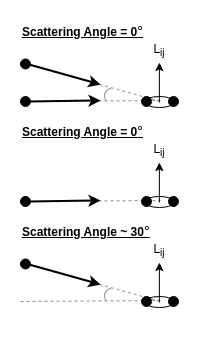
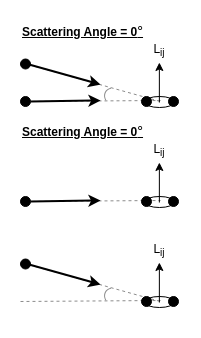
  <mxCell id="0" />
  <mxCell id="1" parent="0" />
  <mxCell id="2" value="" style="group" vertex="1" connectable="0" parent="1"><mxGeometry x="20" y="20" width="159" height="95.16" as="geometry" /></mxCell>
  <mxCell id="3" style="rounded=0;orthogonalLoop=1;jettySize=auto;html=1;exitX=1;exitY=0;exitDx=0;exitDy=0;endArrow=none;endFill=0;strokeColor=#8C8C8C;dashed=1;" edge="1" parent="2"><mxGeometry x="-30" y="1" as="geometry"><mxPoint x="9.266" y="44.484" as="sourcePoint" /><mxPoint x="140" y="81" as="targetPoint" /></mxGeometry></mxCell>
  <mxCell id="4" style="rounded=0;orthogonalLoop=1;jettySize=auto;html=1;exitX=0;exitY=0.5;exitDx=0;exitDy=0;endArrow=none;endFill=0;strokeColor=#8C8C8C;dashed=1;" edge="1" parent="2" source="11"><mxGeometry x="-20" y="10" as="geometry"><mxPoint x="19.266" y="53.484" as="sourcePoint" /><mxPoint x="140" y="80" as="targetPoint" /></mxGeometry></mxCell>
  <mxCell id="5" value="" style="group" vertex="1" connectable="0" parent="2"><mxGeometry x="119" y="20" width="40" height="67" as="geometry" /></mxCell>
  <mxCell id="6" value="" style="ellipse;whiteSpace=wrap;html=1;fillColor=none;" vertex="1" parent="5"><mxGeometry x="5" y="56" width="30" height="11" as="geometry" /></mxCell>
  <mxCell id="7" value="" style="ellipse;whiteSpace=wrap;html=1;aspect=fixed;fillColor=#000000;" vertex="1" parent="5"><mxGeometry x="2" y="56" width="10" height="10" as="geometry" /></mxCell>
  <mxCell id="8" value="" style="ellipse;whiteSpace=wrap;html=1;aspect=fixed;fillColor=#000000;" vertex="1" parent="5"><mxGeometry x="29" y="56" width="10" height="10" as="geometry" /></mxCell>
  <mxCell id="9" value="" style="endArrow=classic;html=1;" edge="1" parent="5"><mxGeometry width="50" height="50" relative="1" as="geometry"><mxPoint x="19.86" y="62" as="sourcePoint" /><mxPoint x="19.86" y="22" as="targetPoint" /></mxGeometry></mxCell>
  <mxCell id="10" value="L&lt;sub&gt;ij&lt;/sub&gt;" style="text;html=1;strokeColor=none;fillColor=none;align=center;verticalAlign=middle;whiteSpace=wrap;rounded=0;" vertex="1" parent="5"><mxGeometry width="40" height="20" as="geometry" /></mxCell>
  <mxCell id="11" value="" style="ellipse;whiteSpace=wrap;html=1;aspect=fixed;fillColor=#000000;" vertex="1" parent="2"><mxGeometry y="76" width="10" height="10" as="geometry" /></mxCell>
  <mxCell id="12" value="&lt;span style=&quot;color: rgba(0 , 0 , 0 , 0) ; font-family: monospace ; font-size: 0px ; background-color: rgb(248 , 249 , 250)&quot;&gt;%3CmxGraphModel%3E%3Croot%3E%3CmxCell%20id%3D%220%22%2F%3E%3CmxCell%20id%3D%221%22%20parent%3D%220%22%2F%3E%3CmxCell%20id%3D%222%22%20value%3D%22%22%20style%3D%22ellipse%3BwhiteSpace%3Dwrap%3Bhtml%3D1%3Baspect%3Dfixed%3BfillColor%3D%23000000%3B%22%20vertex%3D%221%22%20parent%3D%221%22%3E%3CmxGeometry%20x%3D%22280%22%20y%3D%22316%22%20width%3D%2210%22%20height%3D%2210%22%20as%3D%22geometry%22%2F%3E%3C%2FmxCell%3E%3C%2Froot%3E%3C%2FmxGraphModel%3E&lt;/span&gt;" style="endArrow=classic;html=1;exitX=1;exitY=0.5;exitDx=0;exitDy=0;strokeWidth=2;" edge="1" parent="2" source="11"><mxGeometry x="-30" width="50" height="50" as="geometry"><mxPoint x="70" y="130" as="sourcePoint" /><mxPoint x="80" y="80" as="targetPoint" /></mxGeometry></mxCell>
  <mxCell id="13" value="&lt;u&gt;&lt;b&gt;Scattering Angle = 0&lt;span style=&quot;font-family: &amp;#34;ddg_proximanova&amp;#34; , &amp;#34;ddg_proximanova_ui_0&amp;#34; , &amp;#34;ddg_proximanova_ui_1&amp;#34; , &amp;#34;ddg_proximanova_ui_2&amp;#34; , &amp;#34;ddg_proximanova_ui_3&amp;#34; , &amp;#34;ddg_proximanova_ui_4&amp;#34; , &amp;#34;ddg_proximanova_ui_5&amp;#34; , &amp;#34;ddg_proximanova_ui_6&amp;#34; , &amp;#34;proxima nova&amp;#34; , &amp;#34;helvetica neue&amp;#34; , &amp;#34;helvetica&amp;#34; , &amp;#34;segoe ui&amp;#34; , &amp;#34;nimbus sans l&amp;#34; , &amp;#34;liberation sans&amp;#34; , &amp;#34;open sans&amp;#34; , &amp;#34;freesans&amp;#34; , &amp;#34;arial&amp;#34; , sans-serif ; font-size: 14.4px ; background-color: rgb(255 , 255 , 255)&quot;&gt;°&lt;/span&gt;&lt;/b&gt;&lt;/u&gt;" style="text;html=1;strokeColor=none;fillColor=none;align=left;verticalAlign=middle;whiteSpace=wrap;rounded=0;" vertex="1" parent="2"><mxGeometry width="130" height="20" as="geometry" /></mxCell>
  <mxCell id="14" style="rounded=0;orthogonalLoop=1;jettySize=auto;html=1;exitX=1;exitY=0;exitDx=0;exitDy=0;strokeWidth=2;" edge="1" parent="2"><mxGeometry x="-30" as="geometry"><mxPoint x="8.536" y="43.964" as="sourcePoint" /><mxPoint x="80" y="64" as="targetPoint" /></mxGeometry></mxCell>
  <mxCell id="15" value="" style="ellipse;whiteSpace=wrap;html=1;aspect=fixed;fillColor=#000000;" vertex="1" parent="2"><mxGeometry y="38.5" width="10" height="10" as="geometry" /></mxCell>
  <mxCell id="16" value="" style="verticalLabelPosition=bottom;verticalAlign=top;html=1;shape=mxgraph.basic.arc;startAngle=0.875;endAngle=0.1;fillColor=#000000;rotation=-60;strokeColor=#8C8C8C;" vertex="1" parent="2"><mxGeometry x="88" y="64" width="20" height="30" as="geometry" /></mxCell>
  <mxCell id="17" value="" style="group" vertex="1" connectable="0" parent="1"><mxGeometry x="20" y="220" width="159" height="95.16" as="geometry" /></mxCell>
  <mxCell id="18" style="rounded=0;orthogonalLoop=1;jettySize=auto;html=1;exitX=1;exitY=0;exitDx=0;exitDy=0;endArrow=none;endFill=0;strokeColor=#8C8C8C;dashed=1;" edge="1" parent="17"><mxGeometry x="-30" y="1" as="geometry"><mxPoint x="9.266" y="44.484" as="sourcePoint" /><mxPoint x="140" y="81" as="targetPoint" /></mxGeometry></mxCell>
  <mxCell id="19" style="rounded=0;orthogonalLoop=1;jettySize=auto;html=1;exitX=0;exitY=0.5;exitDx=0;exitDy=0;endArrow=none;endFill=0;strokeColor=#8C8C8C;dashed=1;" edge="1" parent="17"><mxGeometry x="-20" y="10" as="geometry"><mxPoint y="81" as="sourcePoint" /><mxPoint x="140" y="80" as="targetPoint" /></mxGeometry></mxCell>
  <mxCell id="20" value="" style="group" vertex="1" connectable="0" parent="17"><mxGeometry x="119" y="20" width="40" height="67" as="geometry" /></mxCell>
  <mxCell id="21" value="" style="ellipse;whiteSpace=wrap;html=1;fillColor=none;" vertex="1" parent="20"><mxGeometry x="5" y="56" width="30" height="11" as="geometry" /></mxCell>
  <mxCell id="22" value="" style="ellipse;whiteSpace=wrap;html=1;aspect=fixed;fillColor=#000000;" vertex="1" parent="20"><mxGeometry x="2" y="56" width="10" height="10" as="geometry" /></mxCell>
  <mxCell id="23" value="" style="ellipse;whiteSpace=wrap;html=1;aspect=fixed;fillColor=#000000;" vertex="1" parent="20"><mxGeometry x="29" y="56" width="10" height="10" as="geometry" /></mxCell>
  <mxCell id="24" value="" style="endArrow=classic;html=1;" edge="1" parent="20"><mxGeometry width="50" height="50" relative="1" as="geometry"><mxPoint x="19.86" y="62" as="sourcePoint" /><mxPoint x="19.86" y="22" as="targetPoint" /></mxGeometry></mxCell>
  <mxCell id="25" value="L&lt;sub&gt;ij&lt;/sub&gt;" style="text;html=1;strokeColor=none;fillColor=none;align=center;verticalAlign=middle;whiteSpace=wrap;rounded=0;" vertex="1" parent="20"><mxGeometry width="40" height="20" as="geometry" /></mxCell>
- <mxCell id="26" value="&lt;u&gt;&lt;b&gt;Scattering Angle ~ 30&lt;span style=&quot;font-family: &amp;#34;ddg_proximanova&amp;#34; , &amp;#34;ddg_proximanova_ui_0&amp;#34; , &amp;#34;ddg_proximanova_ui_1&amp;#34; , &amp;#34;ddg_proximanova_ui_2&amp;#34; , &amp;#34;ddg_proximanova_ui_3&amp;#34; , &amp;#34;ddg_proximanova_ui_4&amp;#34; , &amp;#34;ddg_proximanova_ui_5&amp;#34; , &amp;#34;ddg_proximanova_ui_6&amp;#34; , &amp;#34;proxima nova&amp;#34; , &amp;#34;helvetica neue&amp;#34; , &amp;#34;helvetica&amp;#34; , &amp;#34;segoe ui&amp;#34; , &amp;#34;nimbus sans l&amp;#34; , &amp;#34;liberation sans&amp;#34; , &amp;#34;open sans&amp;#34; , &amp;#34;freesans&amp;#34; , &amp;#34;arial&amp;#34; , sans-serif ; font-size: 14.4px ; background-color: rgb(255 , 255 , 255)&quot;&gt;°&lt;/span&gt;&lt;/b&gt;&lt;/u&gt;" style="text;html=1;strokeColor=none;fillColor=none;align=left;verticalAlign=middle;whiteSpace=wrap;rounded=0;" vertex="1" parent="17"><mxGeometry width="140" height="20" as="geometry" /></mxCell>
  <mxCell id="27" style="rounded=0;orthogonalLoop=1;jettySize=auto;html=1;exitX=1;exitY=0;exitDx=0;exitDy=0;strokeWidth=2;" edge="1" parent="17"><mxGeometry x="-30" as="geometry"><mxPoint x="8.536" y="43.964" as="sourcePoint" /><mxPoint x="80" y="64" as="targetPoint" /></mxGeometry></mxCell>
  <mxCell id="28" value="" style="ellipse;whiteSpace=wrap;html=1;aspect=fixed;fillColor=#000000;" vertex="1" parent="17"><mxGeometry y="38.5" width="10" height="10" as="geometry" /></mxCell>
  <mxCell id="29" value="" style="verticalLabelPosition=bottom;verticalAlign=top;html=1;shape=mxgraph.basic.arc;startAngle=0.875;endAngle=0.1;fillColor=#000000;rotation=-60;strokeColor=#8C8C8C;" vertex="1" parent="17"><mxGeometry x="88" y="64" width="20" height="30" as="geometry" /></mxCell>
  <mxCell id="30" value="" style="group" vertex="1" connectable="0" parent="1"><mxGeometry x="20" y="120" width="159" height="87" as="geometry" /></mxCell>
  <mxCell id="31" style="rounded=0;orthogonalLoop=1;jettySize=auto;html=1;exitX=0;exitY=0.5;exitDx=0;exitDy=0;endArrow=none;endFill=0;strokeColor=#8C8C8C;dashed=1;" edge="1" parent="30" source="38"><mxGeometry x="-20" y="10" as="geometry"><mxPoint x="19.266" y="53.484" as="sourcePoint" /><mxPoint x="140" y="80" as="targetPoint" /></mxGeometry></mxCell>
  <mxCell id="32" value="" style="group" vertex="1" connectable="0" parent="30"><mxGeometry x="119" y="20" width="40" height="67" as="geometry" /></mxCell>
  <mxCell id="33" value="" style="ellipse;whiteSpace=wrap;html=1;fillColor=none;" vertex="1" parent="32"><mxGeometry x="5" y="56" width="30" height="11" as="geometry" /></mxCell>
  <mxCell id="34" value="" style="ellipse;whiteSpace=wrap;html=1;aspect=fixed;fillColor=#000000;" vertex="1" parent="32"><mxGeometry x="2" y="56" width="10" height="10" as="geometry" /></mxCell>
  <mxCell id="35" value="" style="ellipse;whiteSpace=wrap;html=1;aspect=fixed;fillColor=#000000;" vertex="1" parent="32"><mxGeometry x="29" y="56" width="10" height="10" as="geometry" /></mxCell>
  <mxCell id="36" value="" style="endArrow=classic;html=1;" edge="1" parent="32"><mxGeometry width="50" height="50" relative="1" as="geometry"><mxPoint x="19.86" y="62" as="sourcePoint" /><mxPoint x="19.86" y="22" as="targetPoint" /></mxGeometry></mxCell>
  <mxCell id="37" value="L&lt;sub&gt;ij&lt;/sub&gt;" style="text;html=1;strokeColor=none;fillColor=none;align=center;verticalAlign=middle;whiteSpace=wrap;rounded=0;" vertex="1" parent="32"><mxGeometry width="40" height="20" as="geometry" /></mxCell>
  <mxCell id="38" value="" style="ellipse;whiteSpace=wrap;html=1;aspect=fixed;fillColor=#000000;" vertex="1" parent="30"><mxGeometry y="76" width="10" height="10" as="geometry" /></mxCell>
  <mxCell id="39" value="&lt;span style=&quot;color: rgba(0 , 0 , 0 , 0) ; font-family: monospace ; font-size: 0px ; background-color: rgb(248 , 249 , 250)&quot;&gt;%3CmxGraphModel%3E%3Croot%3E%3CmxCell%20id%3D%220%22%2F%3E%3CmxCell%20id%3D%221%22%20parent%3D%220%22%2F%3E%3CmxCell%20id%3D%222%22%20value%3D%22%22%20style%3D%22ellipse%3BwhiteSpace%3Dwrap%3Bhtml%3D1%3Baspect%3Dfixed%3BfillColor%3D%23000000%3B%22%20vertex%3D%221%22%20parent%3D%221%22%3E%3CmxGeometry%20x%3D%22280%22%20y%3D%22316%22%20width%3D%2210%22%20height%3D%2210%22%20as%3D%22geometry%22%2F%3E%3C%2FmxCell%3E%3C%2Froot%3E%3C%2FmxGraphModel%3E&lt;/span&gt;" style="endArrow=classic;html=1;exitX=1;exitY=0.5;exitDx=0;exitDy=0;strokeWidth=2;" edge="1" parent="30" source="38"><mxGeometry x="-30" width="50" height="50" as="geometry"><mxPoint x="70" y="130" as="sourcePoint" /><mxPoint x="80" y="80" as="targetPoint" /></mxGeometry></mxCell>
  <mxCell id="40" value="&lt;u&gt;&lt;b&gt;Scattering Angle = 0&lt;span style=&quot;font-family: &amp;#34;ddg_proximanova&amp;#34; , &amp;#34;ddg_proximanova_ui_0&amp;#34; , &amp;#34;ddg_proximanova_ui_1&amp;#34; , &amp;#34;ddg_proximanova_ui_2&amp;#34; , &amp;#34;ddg_proximanova_ui_3&amp;#34; , &amp;#34;ddg_proximanova_ui_4&amp;#34; , &amp;#34;ddg_proximanova_ui_5&amp;#34; , &amp;#34;ddg_proximanova_ui_6&amp;#34; , &amp;#34;proxima nova&amp;#34; , &amp;#34;helvetica neue&amp;#34; , &amp;#34;helvetica&amp;#34; , &amp;#34;segoe ui&amp;#34; , &amp;#34;nimbus sans l&amp;#34; , &amp;#34;liberation sans&amp;#34; , &amp;#34;open sans&amp;#34; , &amp;#34;freesans&amp;#34; , &amp;#34;arial&amp;#34; , sans-serif ; font-size: 14.4px ; background-color: rgb(255 , 255 , 255)&quot;&gt;°&lt;/span&gt;&lt;/b&gt;&lt;/u&gt;" style="text;html=1;strokeColor=none;fillColor=none;align=left;verticalAlign=middle;whiteSpace=wrap;rounded=0;" vertex="1" parent="30"><mxGeometry width="130" height="20" as="geometry" /></mxCell>
